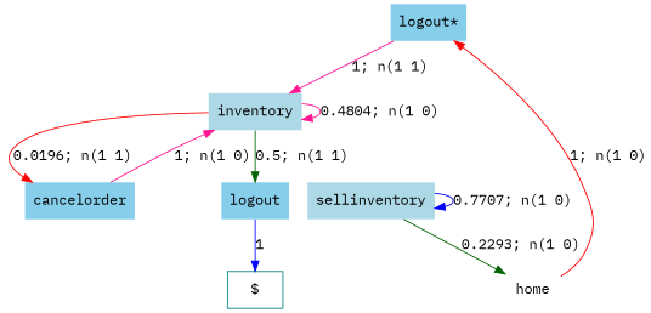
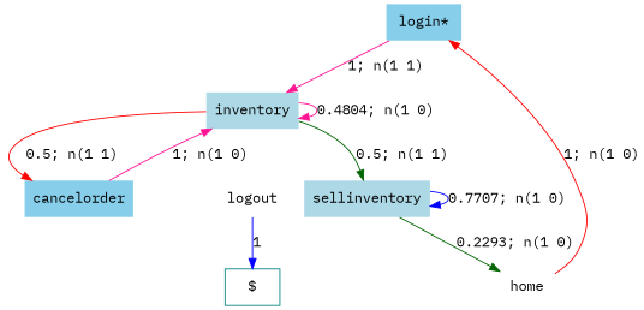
  digraph {
    fontname="IBM Plex Mono"
    node [color=gray40 fillcolor=skyblue fontname="IBM Plex Mono" shape=none style=filled]
    edge [color=deeppink fontname="IBM Plex Mono" style=solid]
-   n1 [label="logout*"]
+   n1 [label="login*"]
    n2 [color=teal fillcolor=lightblue label=inventory]
    n3 [color=brown fillcolor=lightblue label=sellinventory]
    n4 [color=teal label=cancelorder]
    n5 [fillcolor=white label=home]
-   n6 [label=logout]
+   n6 [fillcolor=white label=logout]
    "$" [color=teal fillcolor=white shape=box]
    n1 -> n2 [label="1; n(1 1)"]
    n2 -> n2 [label="0.4804; n(1 0)"]
-   n2 -> n6 [color=darkgreen label="0.5; n(1 1)"]
-   n2 -> n4 [color=red label="0.0196; n(1 1)"]
+   n2 -> n3 [color=darkgreen label="0.5; n(1 1)"]
+   n2 -> n4 [color=red label="0.5; n(1 1)"]
    n3 -> n3 [color=blue label="0.7707; n(1 0)"]
    n3 -> n5 [color=darkgreen label="0.2293; n(1 0)"]
    n4 -> n2 [label="1; n(1 0)"]
    n5 -> n1 [color=red label="1; n(1 0)"]
    n6 -> "$" [color=blue label=1]
  }
